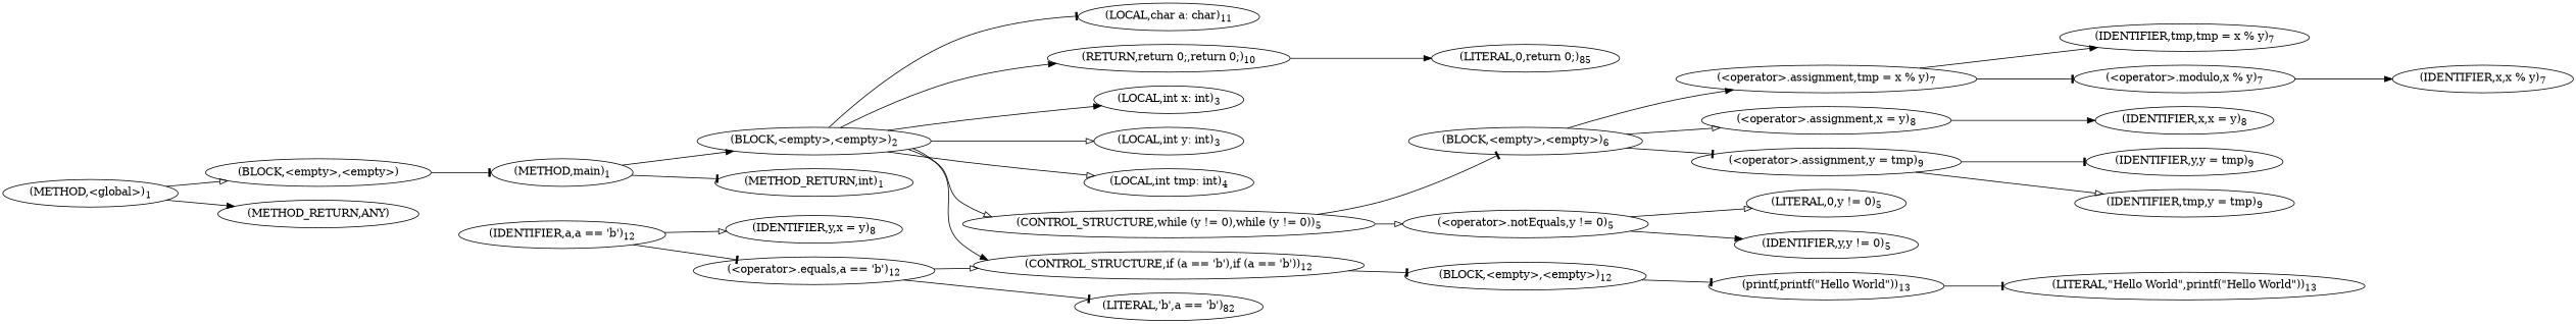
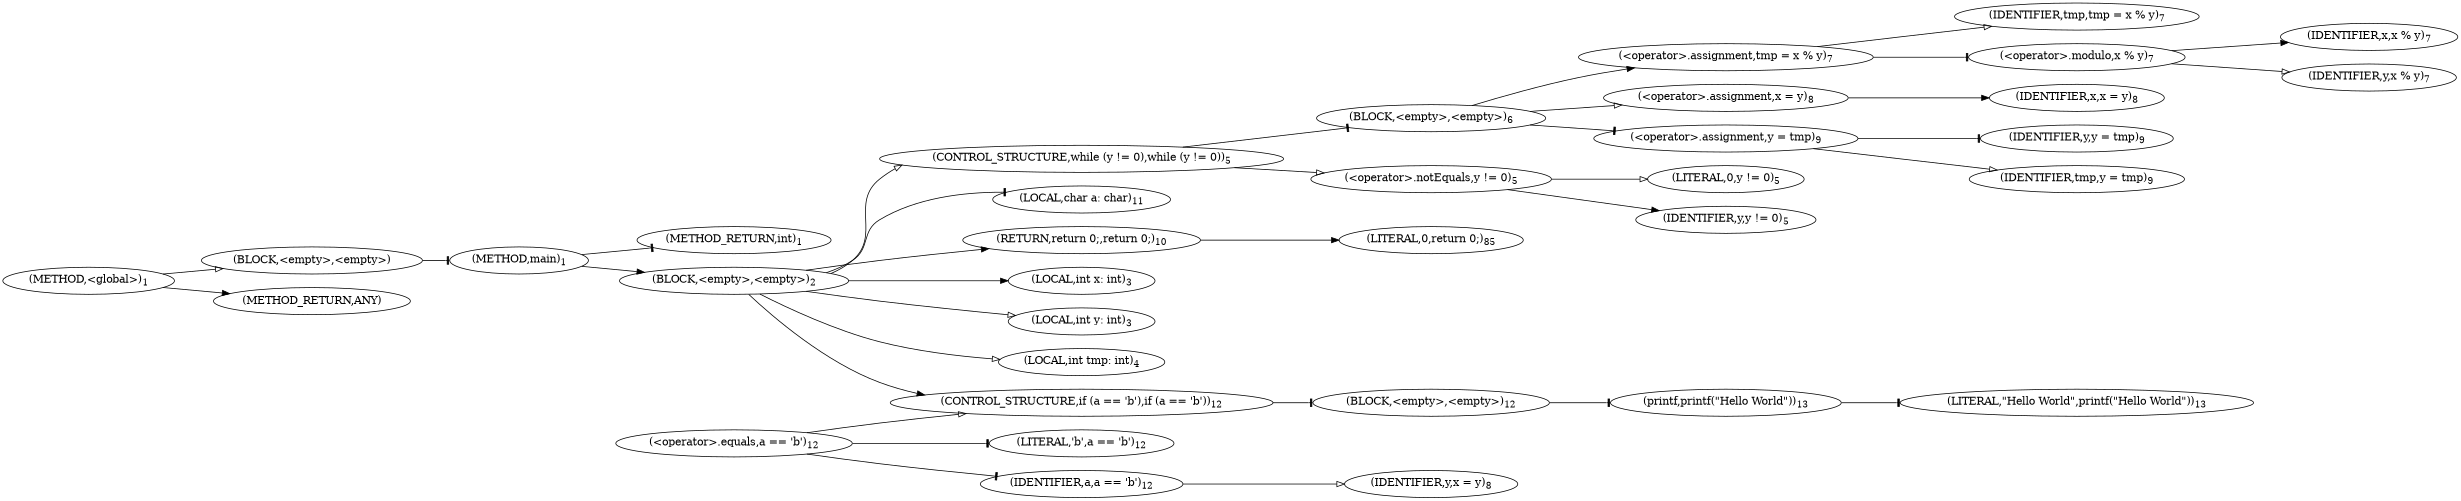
  digraph {
    rankdir=LR
    edge [arrowhead=onormal]
    n1 [label=<(METHOD,&lt;global&gt;)<SUB>1</SUB>>]
    n2 [label=<(BLOCK,&lt;empty&gt;,&lt;empty&gt;)>]
    n3 [label=<(METHOD_RETURN,ANY)>]
    n4 [label=<(METHOD,main)<SUB>1</SUB>>]
    n5 [label=<(BLOCK,&lt;empty&gt;,&lt;empty&gt;)<SUB>2</SUB>>]
    n6 [label=<(METHOD_RETURN,int)<SUB>1</SUB>>]
    n7 [label=<(LOCAL,int x: int)<SUB>3</SUB>>]
    n8 [label=<(LOCAL,int y: int)<SUB>3</SUB>>]
    n9 [label=<(LOCAL,int tmp: int)<SUB>4</SUB>>]
    n10 [label=<(CONTROL_STRUCTURE,while (y != 0),while (y != 0))<SUB>5</SUB>>]
    n11 [label=<(LOCAL,char a: char)<SUB>11</SUB>>]
    n12 [label=<(CONTROL_STRUCTURE,if (a == 'b'),if (a == 'b'))<SUB>12</SUB>>]
    n13 [label=<(RETURN,return 0;,return 0;)<SUB>10</SUB>>]
    n14 [label=<(&lt;operator&gt;.notEquals,y != 0)<SUB>5</SUB>>]
    n15 [label=<(BLOCK,&lt;empty&gt;,&lt;empty&gt;)<SUB>6</SUB>>]
    n16 [label=<(BLOCK,&lt;empty&gt;,&lt;empty&gt;)<SUB>12</SUB>>]
    n17 [label=<(LITERAL,0,return 0;)<SUB>85</SUB>>]
    n18 [label=<(IDENTIFIER,y,y != 0)<SUB>5</SUB>>]
    n19 [label=<(LITERAL,0,y != 0)<SUB>5</SUB>>]
    n20 [label=<(&lt;operator&gt;.assignment,tmp = x % y)<SUB>7</SUB>>]
    n21 [label=<(&lt;operator&gt;.assignment,x = y)<SUB>8</SUB>>]
    n22 [label=<(&lt;operator&gt;.assignment,y = tmp)<SUB>9</SUB>>]
    n23 [label=<(IDENTIFIER,tmp,tmp = x % y)<SUB>7</SUB>>]
    n24 [label=<(&lt;operator&gt;.modulo,x % y)<SUB>7</SUB>>]
    n25 [label=<(IDENTIFIER,x,x = y)<SUB>8</SUB>>]
    n26 [label=<(IDENTIFIER,y,y = tmp)<SUB>9</SUB>>]
    n27 [label=<(IDENTIFIER,tmp,y = tmp)<SUB>9</SUB>>]
    n28 [label=<(IDENTIFIER,x,x % y)<SUB>7</SUB>>]
+   n29 [label=<(IDENTIFIER,y,x % y)<SUB>7</SUB>>]
    n30 [label=<(IDENTIFIER,y,x = y)<SUB>8</SUB>>]
    n31 [label=<(&lt;operator&gt;.equals,a == 'b')<SUB>12</SUB>>]
    n32 [label=<(IDENTIFIER,a,a == 'b')<SUB>12</SUB>>]
-   n33 [label=<(LITERAL,'b',a == 'b')<SUB>82</SUB>>]
+   n33 [label=<(LITERAL,'b',a == 'b')<SUB>12</SUB>>]
    n34 [label=<(printf,printf(&quot;Hello World&quot;))<SUB>13</SUB>>]
    n35 [label=<(LITERAL,&quot;Hello World&quot;,printf(&quot;Hello World&quot;))<SUB>13</SUB>>]
    n1 -> n2
    n1 -> n3 [arrowhead=normal]
    n2 -> n4 [arrowhead=tee]
    n4 -> n5 [arrowhead=normal]
    n4 -> n6 [arrowhead=tee]
    n5 -> n7 [arrowhead=normal]
    n5 -> n8
    n5 -> n9
    n5 -> n10
    n5 -> n11 [arrowhead=tee]
    n5 -> n12 [arrowhead=normal]
    n5 -> n13 [arrowhead=normal]
    n10 -> n14
    n10 -> n15 [arrowhead=tee]
    n12 -> n16 [arrowhead=tee]
    n13 -> n17 [arrowhead=normal]
    n14 -> n18 [arrowhead=normal]
    n14 -> n19
    n15 -> n20 [arrowhead=normal]
    n15 -> n21
    n15 -> n22 [arrowhead=tee]
    n16 -> n34 [arrowhead=tee]
-   n20 -> n23 [arrowhead=normal]
+   n20 -> n23
    n20 -> n24 [arrowhead=tee]
    n21 -> n25 [arrowhead=normal]
    n22 -> n26 [arrowhead=tee]
    n22 -> n27
    n24 -> n28 [arrowhead=normal]
+   n24 -> n29
    n31 -> n12
-   n32 -> n31 [arrowhead=tee]
+   n31 -> n32 [arrowhead=tee]
    n31 -> n33 [arrowhead=tee]
    n32 -> n30
    n34 -> n35 [arrowhead=tee]
  }
